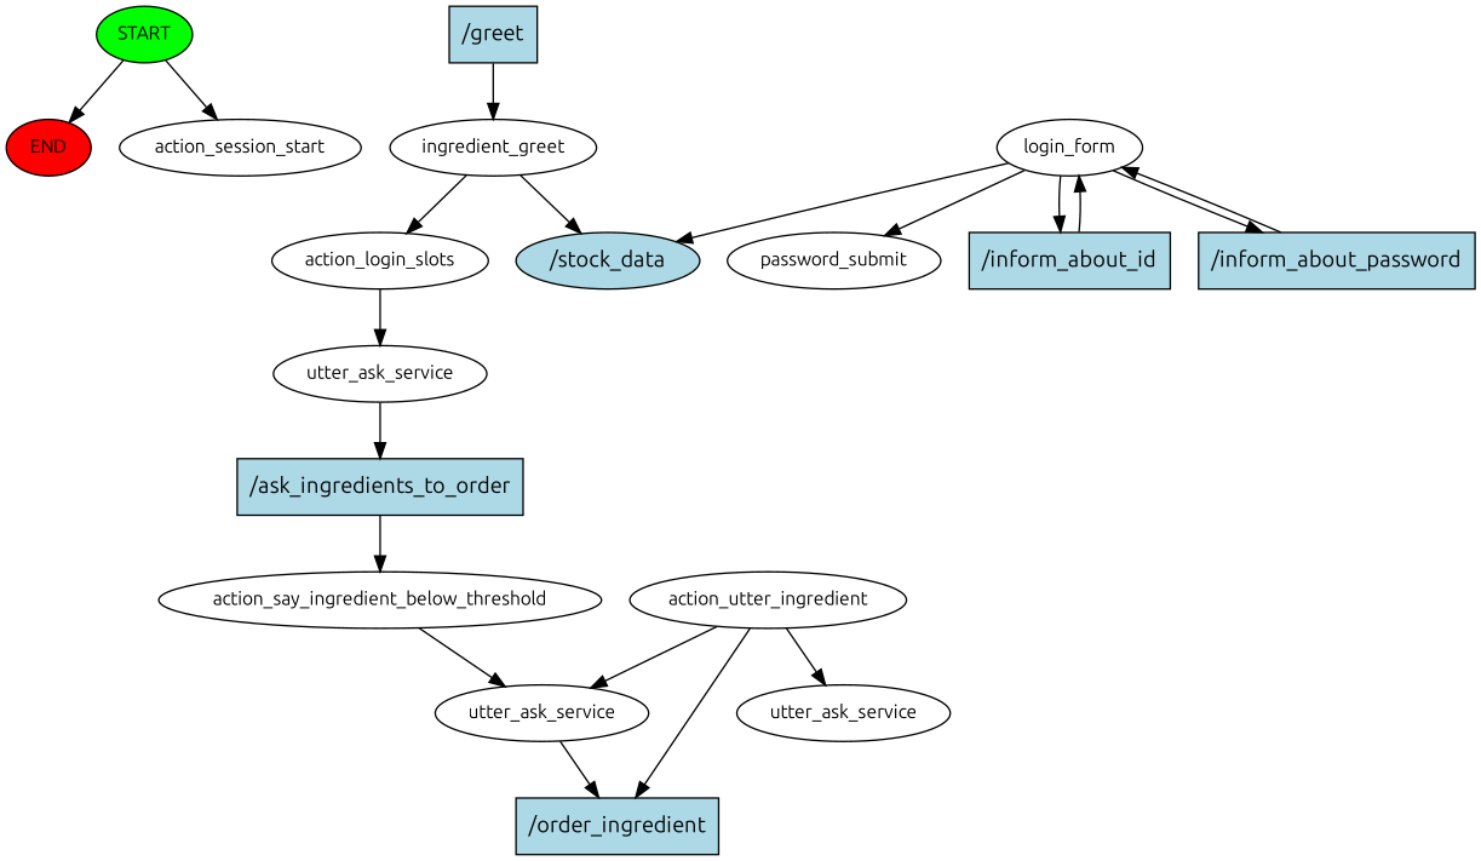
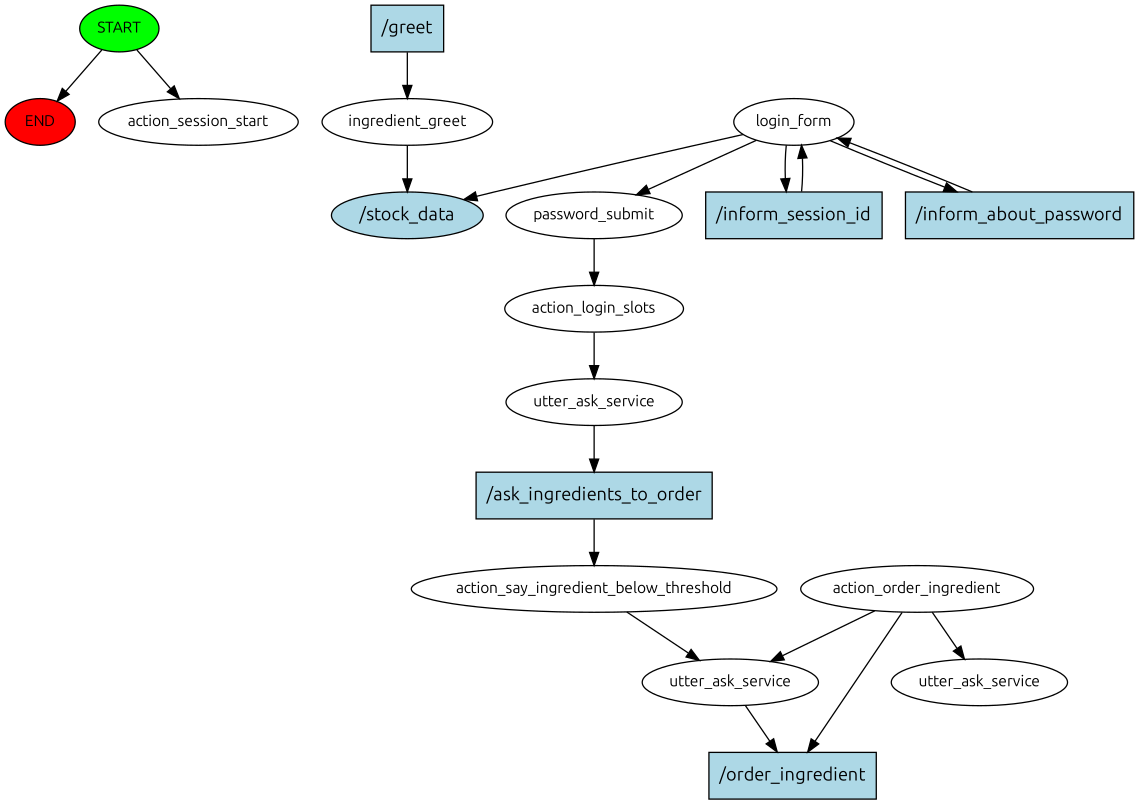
  digraph {
    fontname=Ubuntu
    node [fontname=Ubuntu fontsize=12]
    edge [fontname=Ubuntu]
    n1 [fillcolor=green label=START style=filled]
    n2 [fillcolor=red label=END style=filled]
    n3 [label=action_session_start]
    n4 [fillcolor=lightblue label="/greet" shape=rect style=filled fontsize=""]
    n5 [label=ingredient_greet]
    n6 [fillcolor=lightblue label="/stock_data" shape=ellipse style=filled fontsize=""]
    n7 [label=login_form]
    n8 [label=password_submit]
-   n9 [fillcolor=lightblue label="/inform_about_id" shape=rect style=filled fontsize=""]
+   n9 [fillcolor=lightblue label="/inform_session_id" shape=rect style=filled fontsize=""]
    n10 [fillcolor=lightblue label="/inform_about_password" shape=rect style=filled fontsize=""]
    n11 [label=action_login_slots]
    n12 [label=utter_ask_service]
    n13 [fillcolor=lightblue label="/ask_ingredients_to_order" shape=rect style=filled fontsize=""]
    n14 [label=action_say_ingredient_below_threshold]
    n15 [label=utter_ask_service]
    n16 [fillcolor=lightblue label="/order_ingredient" shape=rect style=filled fontsize=""]
-   n17 [label=action_utter_ingredient]
+   n17 [label=action_order_ingredient]
    n18 [label=utter_ask_service]
    n1 -> n2
    n1 -> n3
    n4 -> n5
    n5 -> n6
    n7 -> n6
    n7 -> n8
    n7 -> n9
    n7 -> n10
-   n5 -> n11
+   n8 -> n11
    n9 -> n7
    n10 -> n7
    n11 -> n12
    n12 -> n13
    n13 -> n14
    n14 -> n15
    n15 -> n16
    n17 -> n15
    n17 -> n16
    n17 -> n18
  }
